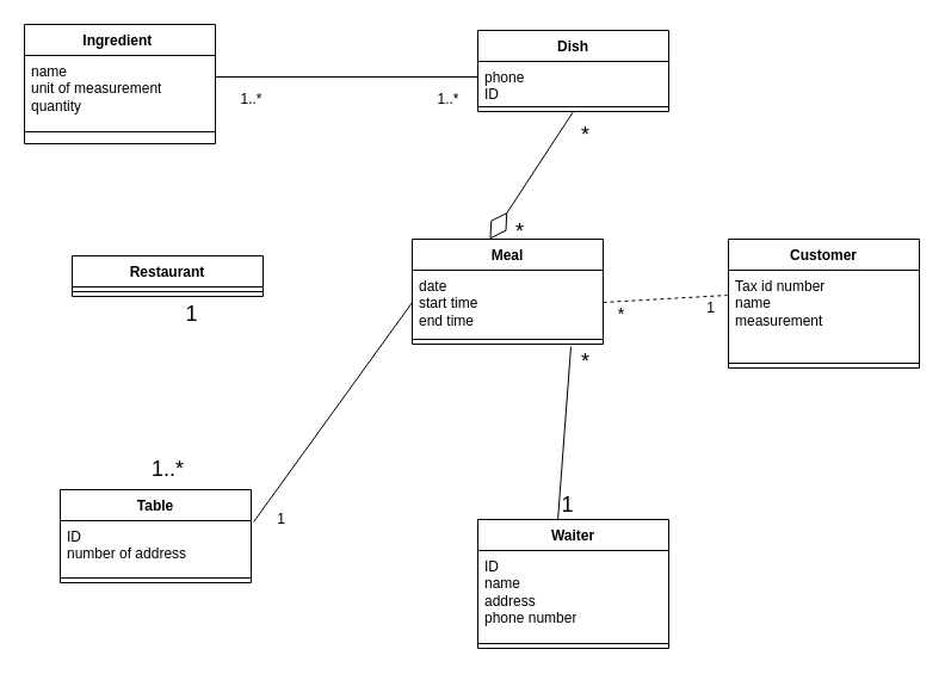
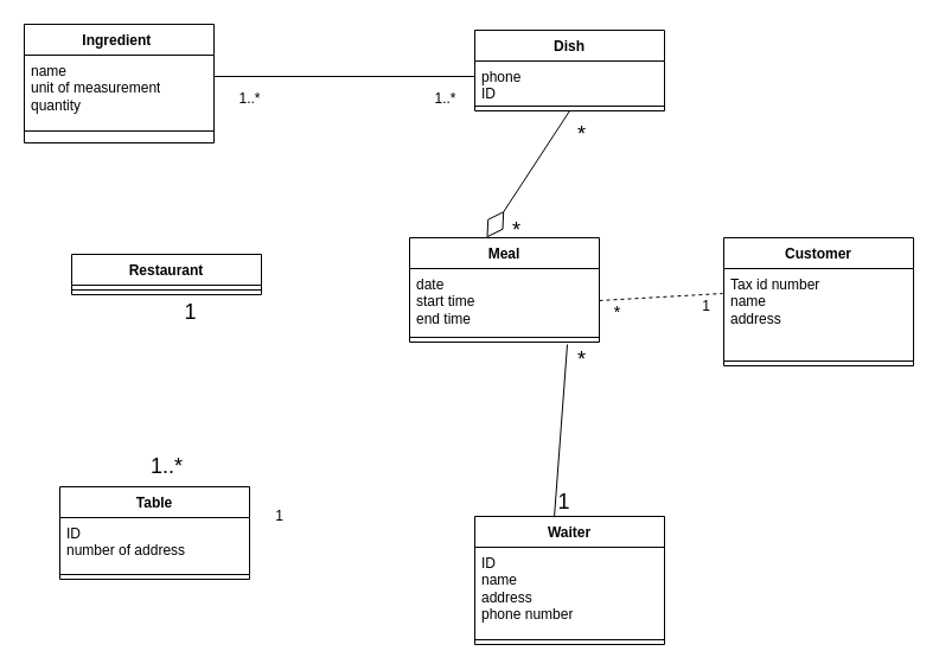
  <mxCell id="0" />
  <mxCell id="1" parent="0" />
  <mxCell id="2" value="Ingredient&amp;nbsp;" style="swimlane;fontStyle=1;align=center;verticalAlign=top;childLayout=stackLayout;horizontal=1;startSize=26;horizontalStack=0;resizeParent=1;resizeParentMax=0;resizeLast=0;collapsible=1;marginBottom=0;whiteSpace=wrap;html=1;" vertex="1" parent="1"><mxGeometry x="20" y="20" width="160" height="100" as="geometry" /></mxCell>
  <mxCell id="3" value="&lt;div&gt;name&lt;/div&gt;&lt;div&gt;unit of measurement&lt;/div&gt;&lt;div&gt;quantity&lt;/div&gt;" style="text;strokeColor=none;fillColor=none;align=left;verticalAlign=top;spacingLeft=4;spacingRight=4;overflow=hidden;rotatable=0;points=[[0,0.5],[1,0.5]];portConstraint=eastwest;whiteSpace=wrap;html=1;" vertex="1" parent="2"><mxGeometry y="26" width="160" height="54" as="geometry" /></mxCell>
  <mxCell id="4" value="" style="line;strokeWidth=1;fillColor=none;align=left;verticalAlign=middle;spacingTop=-1;spacingLeft=3;spacingRight=3;rotatable=0;labelPosition=right;points=[];portConstraint=eastwest;strokeColor=inherit;" vertex="1" parent="2"><mxGeometry y="80" width="160" height="20" as="geometry" /></mxCell>
  <mxCell id="5" value="Dish" style="swimlane;fontStyle=1;align=center;verticalAlign=top;childLayout=stackLayout;horizontal=1;startSize=26;horizontalStack=0;resizeParent=1;resizeParentMax=0;resizeLast=0;collapsible=1;marginBottom=0;whiteSpace=wrap;html=1;" vertex="1" parent="1"><mxGeometry x="400" y="25" width="160" height="68" as="geometry" /></mxCell>
  <mxCell id="6" value="phone&lt;div&gt;ID&lt;/div&gt;" style="text;strokeColor=none;fillColor=none;align=left;verticalAlign=top;spacingLeft=4;spacingRight=4;overflow=hidden;rotatable=0;points=[[0,0.5],[1,0.5]];portConstraint=eastwest;whiteSpace=wrap;html=1;" vertex="1" parent="5"><mxGeometry y="26" width="160" height="34" as="geometry" /></mxCell>
  <mxCell id="7" value="" style="line;strokeWidth=1;fillColor=none;align=left;verticalAlign=middle;spacingTop=-1;spacingLeft=3;spacingRight=3;rotatable=0;labelPosition=right;points=[];portConstraint=eastwest;strokeColor=inherit;" vertex="1" parent="5"><mxGeometry y="60" width="160" height="8" as="geometry" /></mxCell>
  <mxCell id="8" value="Table" style="swimlane;fontStyle=1;align=center;verticalAlign=top;childLayout=stackLayout;horizontal=1;startSize=26;horizontalStack=0;resizeParent=1;resizeParentMax=0;resizeLast=0;collapsible=1;marginBottom=0;whiteSpace=wrap;html=1;" vertex="1" parent="1"><mxGeometry x="50" y="410" width="160" height="78" as="geometry" /></mxCell>
  <mxCell id="9" value="ID&lt;div&gt;number of address&lt;/div&gt;" style="text;strokeColor=none;fillColor=none;align=left;verticalAlign=top;spacingLeft=4;spacingRight=4;overflow=hidden;rotatable=0;points=[[0,0.5],[1,0.5]];portConstraint=eastwest;whiteSpace=wrap;html=1;" vertex="1" parent="8"><mxGeometry y="26" width="160" height="44" as="geometry" /></mxCell>
  <mxCell id="10" value="" style="line;strokeWidth=1;fillColor=none;align=left;verticalAlign=middle;spacingTop=-1;spacingLeft=3;spacingRight=3;rotatable=0;labelPosition=right;points=[];portConstraint=eastwest;strokeColor=inherit;" vertex="1" parent="8"><mxGeometry y="70" width="160" height="8" as="geometry" /></mxCell>
  <mxCell id="11" value="" style="endArrow=diamondThin;endFill=0;endSize=24;html=1;rounded=0;exitX=0.5;exitY=1;exitDx=0;exitDy=0;entryX=0.406;entryY=0;entryDx=0;entryDy=0;entryPerimeter=0;" edge="1" parent="1" source="5" target="12"><mxGeometry width="160" relative="1" as="geometry"><mxPoint x="521" y="200" as="sourcePoint" /><mxPoint x="370" y="130" as="targetPoint" /></mxGeometry></mxCell>
  <mxCell id="12" value="Meal" style="swimlane;fontStyle=1;align=center;verticalAlign=top;childLayout=stackLayout;horizontal=1;startSize=26;horizontalStack=0;resizeParent=1;resizeParentMax=0;resizeLast=0;collapsible=1;marginBottom=0;whiteSpace=wrap;html=1;" vertex="1" parent="1"><mxGeometry x="345" y="200" width="160" height="88" as="geometry" /></mxCell>
  <mxCell id="13" value="date&lt;div&gt;start time&lt;/div&gt;&lt;div&gt;end time&lt;/div&gt;" style="text;strokeColor=none;fillColor=none;align=left;verticalAlign=top;spacingLeft=4;spacingRight=4;overflow=hidden;rotatable=0;points=[[0,0.5],[1,0.5]];portConstraint=eastwest;whiteSpace=wrap;html=1;" vertex="1" parent="12"><mxGeometry y="26" width="160" height="54" as="geometry" /></mxCell>
  <mxCell id="14" value="" style="line;strokeWidth=1;fillColor=none;align=left;verticalAlign=middle;spacingTop=-1;spacingLeft=3;spacingRight=3;rotatable=0;labelPosition=right;points=[];portConstraint=eastwest;strokeColor=inherit;" vertex="1" parent="12"><mxGeometry y="80" width="160" height="8" as="geometry" /></mxCell>
  <mxCell id="15" value="Waiter" style="swimlane;fontStyle=1;align=center;verticalAlign=top;childLayout=stackLayout;horizontal=1;startSize=26;horizontalStack=0;resizeParent=1;resizeParentMax=0;resizeLast=0;collapsible=1;marginBottom=0;whiteSpace=wrap;html=1;" vertex="1" parent="1"><mxGeometry x="400" y="435" width="160" height="108" as="geometry" /></mxCell>
  <mxCell id="16" value="ID&lt;div&gt;name&lt;/div&gt;&lt;div&gt;address&lt;/div&gt;&lt;div&gt;phone number&lt;/div&gt;&lt;div&gt;&lt;br&gt;&lt;/div&gt;" style="text;strokeColor=none;fillColor=none;align=left;verticalAlign=top;spacingLeft=4;spacingRight=4;overflow=hidden;rotatable=0;points=[[0,0.5],[1,0.5]];portConstraint=eastwest;whiteSpace=wrap;html=1;" vertex="1" parent="15"><mxGeometry y="26" width="160" height="74" as="geometry" /></mxCell>
  <mxCell id="17" value="" style="line;strokeWidth=1;fillColor=none;align=left;verticalAlign=middle;spacingTop=-1;spacingLeft=3;spacingRight=3;rotatable=0;labelPosition=right;points=[];portConstraint=eastwest;strokeColor=inherit;" vertex="1" parent="15"><mxGeometry y="100" width="160" height="8" as="geometry" /></mxCell>
  <mxCell id="18" value="" style="endArrow=none;html=1;rounded=0;exitX=0.419;exitY=0.007;exitDx=0;exitDy=0;exitPerimeter=0;" edge="1" parent="1" source="15"><mxGeometry width="50" height="50" relative="1" as="geometry"><mxPoint x="480" y="430" as="sourcePoint" /><mxPoint x="478" y="290" as="targetPoint" /></mxGeometry></mxCell>
  <mxCell id="19" value="&lt;font style=&quot;font-size: 18px;&quot;&gt;1&lt;/font&gt;" style="text;html=1;align=center;verticalAlign=middle;resizable=0;points=[];autosize=1;strokeColor=none;fillColor=none;" vertex="1" parent="1"><mxGeometry x="460" y="403" width="30" height="40" as="geometry" /></mxCell>
  <mxCell id="20" value="&lt;font style=&quot;font-size: 18px;&quot;&gt;*&lt;/font&gt;" style="text;html=1;align=center;verticalAlign=middle;resizable=0;points=[];autosize=1;strokeColor=none;fillColor=none;" vertex="1" parent="1"><mxGeometry x="475" y="283" width="30" height="40" as="geometry" /></mxCell>
  <mxCell id="21" value="1..*" style="text;html=1;align=center;verticalAlign=middle;resizable=0;points=[];autosize=1;strokeColor=none;fillColor=none;" vertex="1" parent="1"><mxGeometry x="190" y="68" width="40" height="30" as="geometry" /></mxCell>
  <mxCell id="22" value="1..*" style="text;html=1;align=center;verticalAlign=middle;resizable=0;points=[];autosize=1;strokeColor=none;fillColor=none;" vertex="1" parent="1"><mxGeometry x="355" y="68" width="40" height="30" as="geometry" /></mxCell>
  <mxCell id="23" value="Restaurant" style="swimlane;fontStyle=1;align=center;verticalAlign=top;childLayout=stackLayout;horizontal=1;startSize=26;horizontalStack=0;resizeParent=1;resizeParentMax=0;resizeLast=0;collapsible=1;marginBottom=0;whiteSpace=wrap;html=1;" vertex="1" parent="1"><mxGeometry x="60" y="214" width="160" height="34" as="geometry" /></mxCell>
  <mxCell id="24" value="" style="line;strokeWidth=1;fillColor=none;align=left;verticalAlign=middle;spacingTop=-1;spacingLeft=3;spacingRight=3;rotatable=0;labelPosition=right;points=[];portConstraint=eastwest;strokeColor=inherit;" vertex="1" parent="23"><mxGeometry y="26" width="160" height="8" as="geometry" /></mxCell>
  <mxCell id="25" value="&lt;font style=&quot;font-size: 18px;&quot;&gt;*&lt;/font&gt;" style="text;html=1;align=center;verticalAlign=middle;resizable=0;points=[];autosize=1;strokeColor=none;fillColor=none;" vertex="1" parent="1"><mxGeometry x="475" y="93" width="30" height="40" as="geometry" /></mxCell>
  <mxCell id="26" value="&lt;font style=&quot;font-size: 18px;&quot;&gt;*&lt;/font&gt;" style="text;html=1;align=center;verticalAlign=middle;resizable=0;points=[];autosize=1;strokeColor=none;fillColor=none;" vertex="1" parent="1"><mxGeometry x="420" y="174" width="30" height="40" as="geometry" /></mxCell>
  <mxCell id="27" value="&lt;font style=&quot;font-size: 18px;&quot;&gt;1..*&lt;/font&gt;" style="text;html=1;align=center;verticalAlign=middle;resizable=0;points=[];autosize=1;strokeColor=none;fillColor=none;" vertex="1" parent="1"><mxGeometry x="115" y="373" width="50" height="40" as="geometry" /></mxCell>
  <mxCell id="28" value="&lt;font style=&quot;font-size: 18px;&quot;&gt;1&lt;/font&gt;" style="text;html=1;align=center;verticalAlign=middle;resizable=0;points=[];autosize=1;strokeColor=none;fillColor=none;" vertex="1" parent="1"><mxGeometry x="145" y="243" width="30" height="40" as="geometry" /></mxCell>
  <mxCell id="29" value="Customer" style="swimlane;fontStyle=1;align=center;verticalAlign=top;childLayout=stackLayout;horizontal=1;startSize=26;horizontalStack=0;resizeParent=1;resizeParentMax=0;resizeLast=0;collapsible=1;marginBottom=0;whiteSpace=wrap;html=1;" vertex="1" parent="1"><mxGeometry x="610" y="200" width="160" height="108" as="geometry" /></mxCell>
- <mxCell id="30" value="Tax id number&lt;div&gt;name&lt;/div&gt;&lt;div&gt;measurement&lt;/div&gt;" style="text;strokeColor=none;fillColor=none;align=left;verticalAlign=top;spacingLeft=4;spacingRight=4;overflow=hidden;rotatable=0;points=[[0,0.5],[1,0.5]];portConstraint=eastwest;whiteSpace=wrap;html=1;" vertex="1" parent="29"><mxGeometry y="26" width="160" height="74" as="geometry" /></mxCell>
+ <mxCell id="30" value="Tax id number&lt;div&gt;name&lt;/div&gt;&lt;div&gt;address&lt;/div&gt;" style="text;strokeColor=none;fillColor=none;align=left;verticalAlign=top;spacingLeft=4;spacingRight=4;overflow=hidden;rotatable=0;points=[[0,0.5],[1,0.5]];portConstraint=eastwest;whiteSpace=wrap;html=1;" vertex="1" parent="29"><mxGeometry y="26" width="160" height="74" as="geometry" /></mxCell>
  <mxCell id="31" value="" style="line;strokeWidth=1;fillColor=none;align=left;verticalAlign=middle;spacingTop=-1;spacingLeft=3;spacingRight=3;rotatable=0;labelPosition=right;points=[];portConstraint=eastwest;strokeColor=inherit;" vertex="1" parent="29"><mxGeometry y="100" width="160" height="8" as="geometry" /></mxCell>
  <mxCell id="32" value="" style="endArrow=none;html=1;rounded=0;entryX=-0.006;entryY=0.284;entryDx=0;entryDy=0;entryPerimeter=0;exitX=1;exitY=0.5;exitDx=0;exitDy=0;dashed=1;" edge="1" parent="1" source="13" target="30"><mxGeometry width="50" height="50" relative="1" as="geometry"><mxPoint x="430" y="370" as="sourcePoint" /><mxPoint x="480" y="320" as="targetPoint" /></mxGeometry></mxCell>
  <mxCell id="33" value="1" style="text;html=1;align=center;verticalAlign=middle;resizable=0;points=[];autosize=1;strokeColor=none;fillColor=none;" vertex="1" parent="1"><mxGeometry x="580" y="243" width="30" height="30" as="geometry" /></mxCell>
  <mxCell id="34" value="&lt;font style=&quot;font-size: 14px;&quot;&gt;*&lt;/font&gt;" style="text;html=1;align=center;verticalAlign=middle;resizable=0;points=[];autosize=1;strokeColor=none;fillColor=none;" vertex="1" parent="1"><mxGeometry x="505" y="248" width="30" height="30" as="geometry" /></mxCell>
  <mxCell id="35" value="" style="line;strokeWidth=1;fillColor=none;align=left;verticalAlign=middle;spacingTop=-1;spacingLeft=3;spacingRight=3;rotatable=0;labelPosition=right;points=[];portConstraint=eastwest;strokeColor=inherit;" vertex="1" parent="1"><mxGeometry x="180" y="60" width="220" height="8" as="geometry" /></mxCell>
- <mxCell id="36" value="" style="endArrow=none;html=1;rounded=0;exitX=1.013;exitY=0.023;exitDx=0;exitDy=0;exitPerimeter=0;entryX=0;entryY=0.5;entryDx=0;entryDy=0;" edge="1" parent="1" source="9" target="13"><mxGeometry width="50" height="50" relative="1" as="geometry"><mxPoint x="430" y="320" as="sourcePoint" /><mxPoint x="480" y="270" as="targetPoint" /></mxGeometry></mxCell>
  <mxCell id="37" value="1" style="text;html=1;align=center;verticalAlign=middle;resizable=0;points=[];autosize=1;strokeColor=none;fillColor=none;" vertex="1" parent="1"><mxGeometry x="220" y="420" width="30" height="30" as="geometry" /></mxCell>
